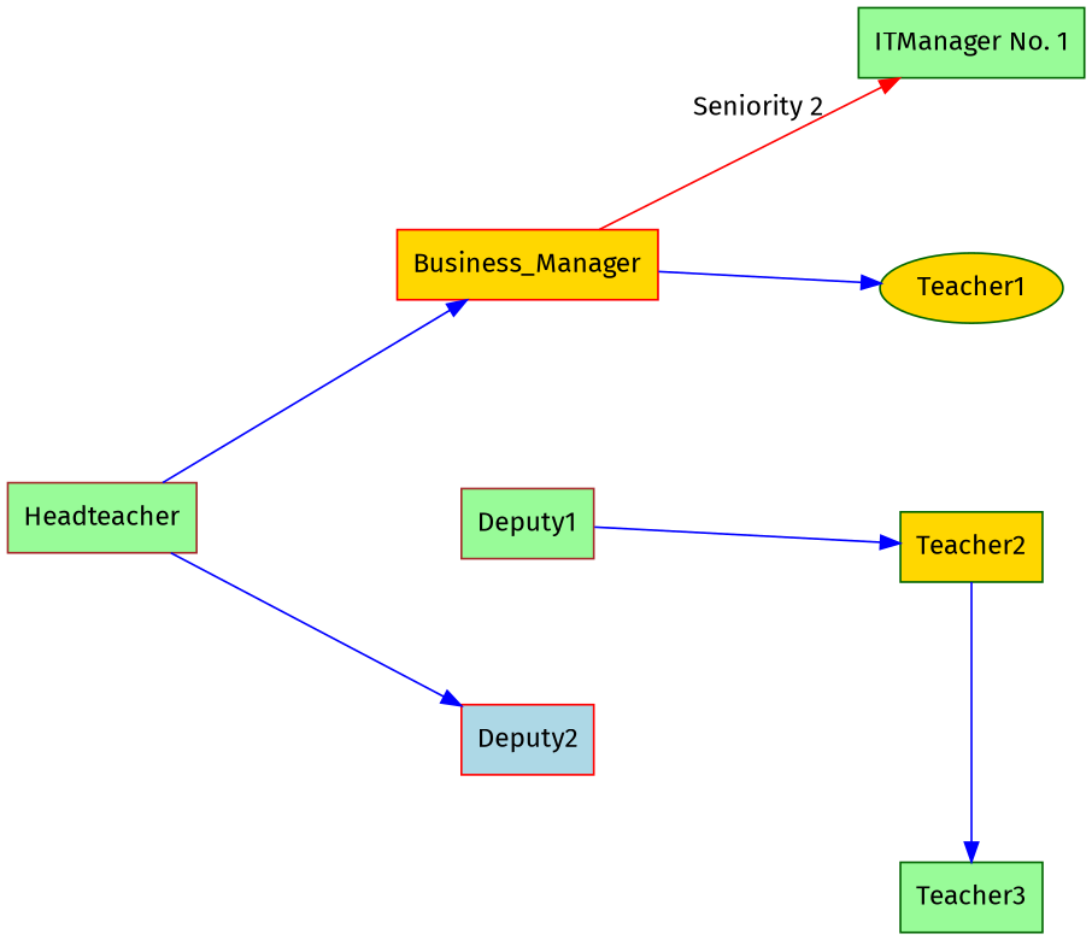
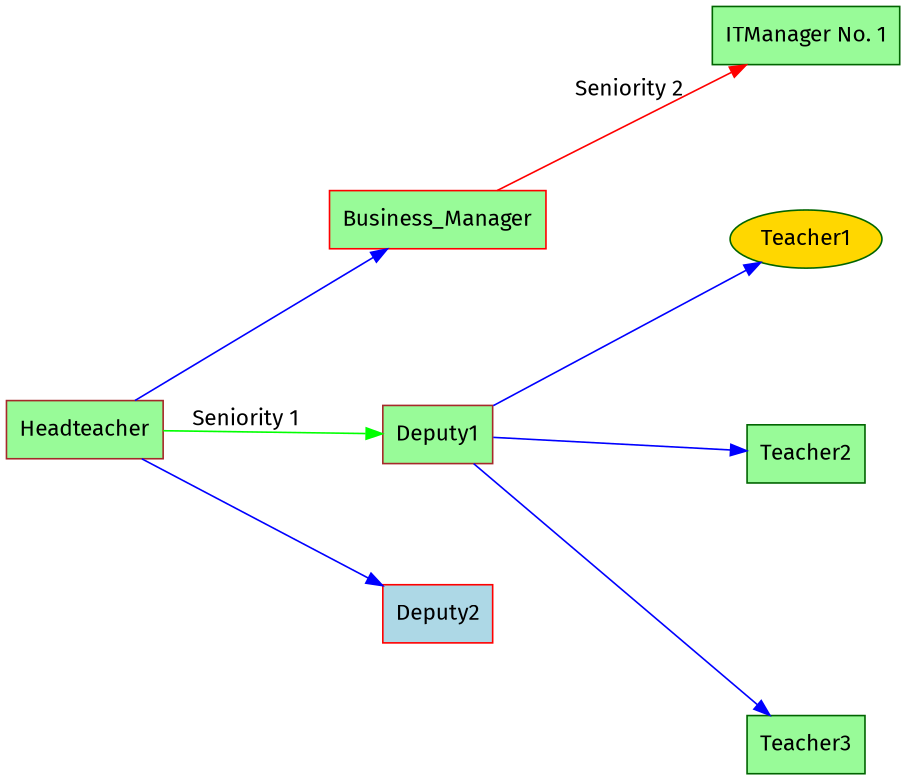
  digraph {
    fontname="Fira Sans"
    nodesep=1.0
    rankdir=LR
    node [color=darkgreen fillcolor=palegreen fontname="Fira Sans" shape=box style=filled]
    edge [color=Blue fontname="Fira Sans" style=line]
    Teacher1 [fillcolor=gold shape=oval]
-   Teacher2 [fillcolor=gold]
+   Teacher2
    Teacher3
    "ITManager No. 1"
    Headteacher [color=brown]
    Deputy2 [color=red fillcolor=lightblue]
-   Business_Manager [color=red fillcolor=gold]
+   Business_Manager [color=red]
    Deputy1 [color=brown]
    subgraph sub_1 {
      rank=same
      Teacher1
      Teacher2
      Teacher3
      "ITManager No. 1"
    }
    Headteacher -> Deputy2
    Headteacher -> Business_Manager
+   Headteacher -> Deputy1 [color=Green label="Seniority 1"]
    Business_Manager -> "ITManager No. 1" [color=Red label="Seniority 2"]
-   Business_Manager -> Teacher1
+   Deputy1 -> Teacher1
    Deputy1 -> Teacher2
-   Teacher2 -> Teacher3
+   Deputy1 -> Teacher3
  }
